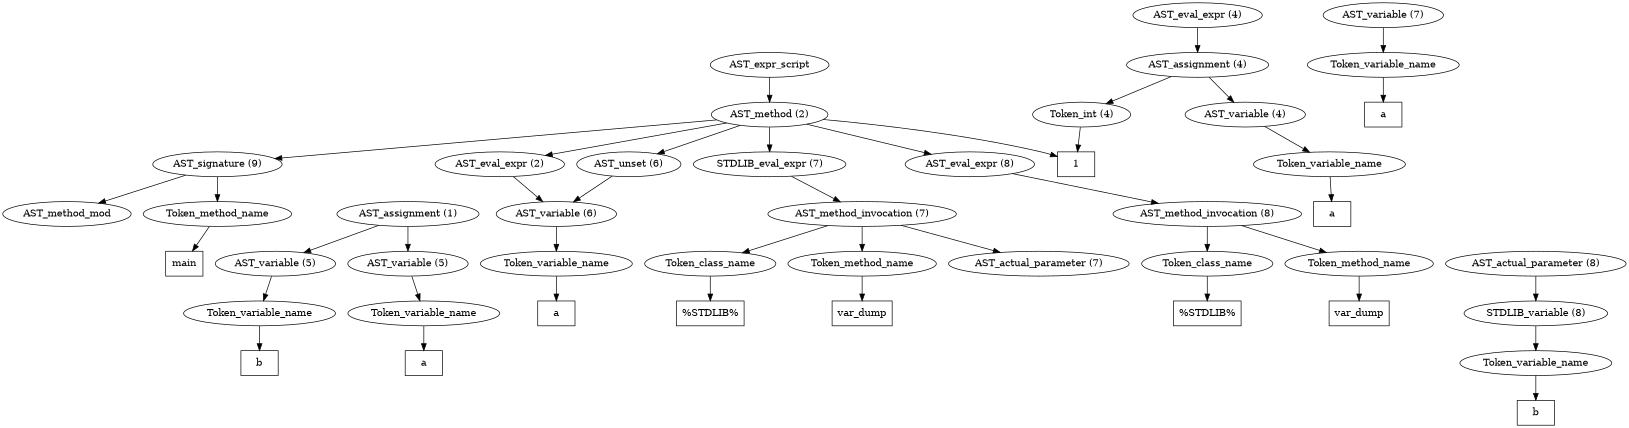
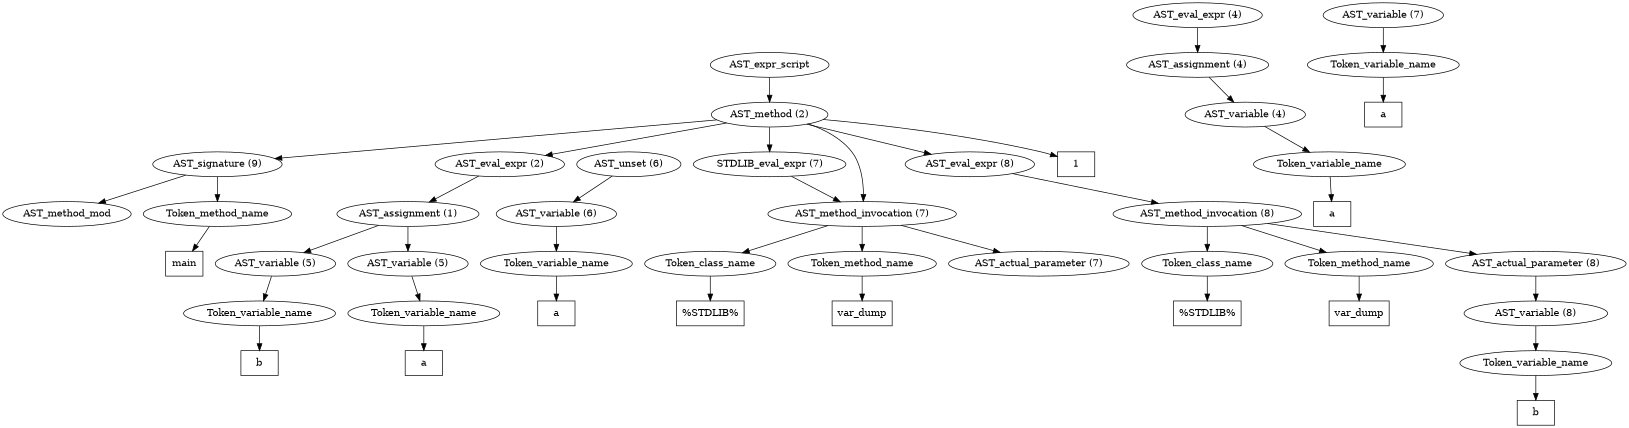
  digraph {
    n1 [label=AST_expr_script]
    n2 [label="AST_method (2)"]
    n3 [label="AST_signature (9)"]
    n4 [label="AST_eval_expr (2)"]
    n5 [label="AST_unset (6)"]
    n6 [label="STDLIB_eval_expr (7)"]
    n7 [label="AST_eval_expr (8)"]
    n8 [label=1 shape=box]
    n9 [label=AST_method_mod]
    n10 [label=Token_method_name]
    n11 [label="AST_eval_expr (4)"]
    n12 [label="AST_assignment (4)"]
    n13 [label="AST_assignment (1)"]
    n14 [label="AST_variable (6)"]
    n15 [label="AST_method_invocation (7)"]
    n16 [label="AST_method_invocation (8)"]
    n17 [label=main shape=box]
    n18 [label="AST_variable (4)"]
-   n19 [label="Token_int (4)"]
    n20 [label=Token_variable_name]
    n21 [label=a shape=box]
    n22 [label="AST_variable (5)"]
    n23 [label="AST_variable (5)"]
    n24 [label=Token_variable_name]
    n25 [label=Token_variable_name]
    n26 [label=b shape=box]
    n27 [label=a shape=box]
    n28 [label=Token_variable_name]
    n29 [label=a shape=box]
    n30 [label=Token_class_name]
    n31 [label=Token_method_name]
    n32 [label="AST_actual_parameter (7)"]
    n33 [label="%STDLIB%" shape=box]
    n34 [label=var_dump shape=box]
    n35 [label="AST_variable (7)"]
    n36 [label=Token_variable_name]
    n37 [label=a shape=box]
    n38 [label=Token_class_name]
    n39 [label=Token_method_name]
    n40 [label="AST_actual_parameter (8)"]
    n41 [label="%STDLIB%" shape=box]
    n42 [label=var_dump shape=box]
-   n43 [label="STDLIB_variable (8)"]
+   n43 [label="AST_variable (8)"]
    n44 [label=Token_variable_name]
    n45 [label=b shape=box]
    n1 -> n2
    n2 -> n3
    n2 -> n4
-   n2 -> n5
+   n2 -> n15
    n2 -> n6
    n2 -> n7
    n2 -> n8
    n3 -> n9
    n3 -> n10
-   n4 -> n14
+   n4 -> n13
    n5 -> n14
    n6 -> n15
    n7 -> n16
    n10 -> n17
    n11 -> n12
    n12 -> n18
-   n12 -> n19
    n13 -> n22
    n13 -> n23
    n14 -> n28
    n15 -> n30
    n15 -> n31
    n15 -> n32
    n16 -> n38
    n16 -> n39
+   n16 -> n40
    n18 -> n20
-   n19 -> n8
    n20 -> n21
    n22 -> n24
    n23 -> n25
    n24 -> n26
    n25 -> n27
    n28 -> n29
    n30 -> n33
    n31 -> n34
    n35 -> n36
    n36 -> n37
    n38 -> n41
    n39 -> n42
    n40 -> n43
    n43 -> n44
    n44 -> n45
  }
